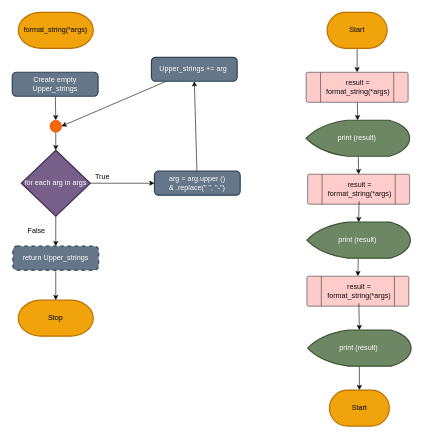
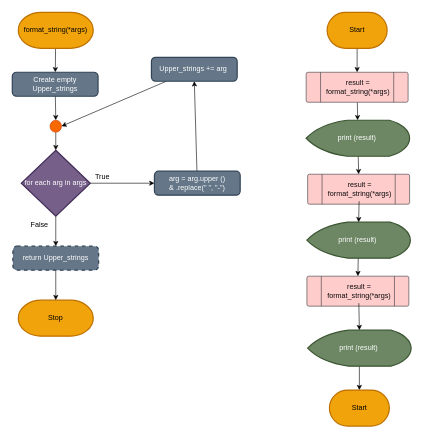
  <mxCell id="0" />
  <mxCell id="1" parent="0" />
+ <mxCell id="2" style="edgeStyle=none;html=1;" parent="1" source="3" target="5" edge="1"><mxGeometry relative="1" as="geometry" /></mxCell>
  <mxCell id="3" value="format_string(*args)" style="strokeWidth=2;html=1;shape=mxgraph.flowchart.terminator;whiteSpace=wrap;fillColor=#f0a30a;fontColor=#000000;strokeColor=#BD7000;" parent="1" vertex="1"><mxGeometry x="30" y="20" width="125" height="60" as="geometry" /></mxCell>
  <mxCell id="4" style="edgeStyle=none;html=1;entryX=0.5;entryY=0;entryDx=0;entryDy=0;entryPerimeter=0;" parent="1" source="5" target="11" edge="1"><mxGeometry relative="1" as="geometry" /></mxCell>
  <mxCell id="5" value="Create empty Upper_strings" style="rounded=1;whiteSpace=wrap;html=1;absoluteArcSize=1;arcSize=14;strokeWidth=2;fillColor=#647687;strokeColor=#314354;fontColor=#ffffff;" parent="1" vertex="1"><mxGeometry x="20" y="120" width="143" height="40" as="geometry" /></mxCell>
  <mxCell id="6" style="edgeStyle=none;html=1;entryX=0;entryY=0.5;entryDx=0;entryDy=0;" parent="1" source="8" target="13" edge="1"><mxGeometry relative="1" as="geometry" /></mxCell>
  <mxCell id="7" style="edgeStyle=none;html=1;" parent="1" source="8" target="15" edge="1"><mxGeometry relative="1" as="geometry" /></mxCell>
  <mxCell id="8" value="for each arg in args" style="strokeWidth=2;html=1;shape=mxgraph.flowchart.decision;whiteSpace=wrap;fillColor=#76608a;fontColor=#ffffff;strokeColor=#432D57;" parent="1" vertex="1"><mxGeometry x="35" y="250" width="115" height="110" as="geometry" /></mxCell>
  <mxCell id="9" value="Stop" style="strokeWidth=2;html=1;shape=mxgraph.flowchart.terminator;whiteSpace=wrap;fillColor=#f0a30a;fontColor=#000000;strokeColor=#BD7000;" parent="1" vertex="1"><mxGeometry x="30" y="500" width="125" height="60" as="geometry" /></mxCell>
  <mxCell id="10" style="edgeStyle=none;html=1;entryX=0.5;entryY=0;entryDx=0;entryDy=0;entryPerimeter=0;" parent="1" source="11" target="8" edge="1"><mxGeometry relative="1" as="geometry" /></mxCell>
  <mxCell id="11" value="" style="verticalLabelPosition=bottom;verticalAlign=top;html=1;shape=mxgraph.flowchart.on-page_reference;fillColor=#fa6800;fontColor=#000000;strokeColor=#C73500;" parent="1" vertex="1"><mxGeometry x="83" y="200" width="19" height="20" as="geometry" /></mxCell>
  <mxCell id="12" style="edgeStyle=none;html=1;entryX=0.5;entryY=1;entryDx=0;entryDy=0;" parent="1" source="13" target="17" edge="1"><mxGeometry relative="1" as="geometry" /></mxCell>
  <mxCell id="13" value="arg = arg.upper ()&lt;br&gt;&amp;amp; .replace(&quot; &quot;, &quot;-&quot;)" style="rounded=1;whiteSpace=wrap;html=1;absoluteArcSize=1;arcSize=14;strokeWidth=2;fillColor=#647687;strokeColor=#314354;fontColor=#ffffff;" parent="1" vertex="1"><mxGeometry x="257" y="285" width="143" height="40" as="geometry" /></mxCell>
  <mxCell id="14" style="edgeStyle=none;html=1;" parent="1" source="15" target="9" edge="1"><mxGeometry relative="1" as="geometry" /></mxCell>
  <mxCell id="15" value="return Upper_strings" style="rounded=1;whiteSpace=wrap;html=1;absoluteArcSize=1;arcSize=14;strokeWidth=2;fillColor=#647687;strokeColor=#314354;fontColor=#ffffff;dashed=1;" parent="1" vertex="1"><mxGeometry x="21" y="410" width="143" height="40" as="geometry" /></mxCell>
  <mxCell id="16" style="edgeStyle=none;html=1;entryX=1;entryY=0.5;entryDx=0;entryDy=0;entryPerimeter=0;" parent="1" source="17" target="11" edge="1"><mxGeometry relative="1" as="geometry" /></mxCell>
  <mxCell id="17" value="Upper_strings += arg&amp;nbsp;" style="rounded=1;whiteSpace=wrap;html=1;absoluteArcSize=1;arcSize=14;strokeWidth=2;fillColor=#647687;strokeColor=#314354;fontColor=#ffffff;" parent="1" vertex="1"><mxGeometry x="252" y="95" width="143" height="40" as="geometry" /></mxCell>
  <mxCell id="18" style="edgeStyle=none;html=1;entryX=0.5;entryY=0;entryDx=0;entryDy=0;" parent="1" source="19" target="26" edge="1"><mxGeometry relative="1" as="geometry" /></mxCell>
  <mxCell id="19" value="Start" style="strokeWidth=2;html=1;shape=mxgraph.flowchart.terminator;whiteSpace=wrap;fillColor=#f0a30a;fontColor=#000000;strokeColor=#BD7000;" parent="1" vertex="1"><mxGeometry x="545" y="20" width="100" height="60" as="geometry" /></mxCell>
  <mxCell id="20" style="edgeStyle=none;html=1;" parent="1" source="26" target="22" edge="1"><mxGeometry relative="1" as="geometry" /></mxCell>
  <mxCell id="21" style="edgeStyle=none;html=1;entryX=0.5;entryY=0;entryDx=0;entryDy=0;" edge="1" parent="1" source="22" target="29"><mxGeometry relative="1" as="geometry" /></mxCell>
  <mxCell id="22" value="print (result)&amp;nbsp;" style="strokeWidth=2;html=1;shape=mxgraph.flowchart.display;whiteSpace=wrap;fillColor=#6d8764;strokeColor=#3A5431;fontColor=#ffffff;" parent="1" vertex="1"><mxGeometry x="510" y="200" width="172.5" height="60" as="geometry" /></mxCell>
  <mxCell id="23" value="True" style="text;html=1;align=center;verticalAlign=middle;resizable=0;points=[];autosize=1;strokeColor=none;fillColor=none;" parent="1" vertex="1"><mxGeometry x="145" y="280" width="50" height="30" as="geometry" /></mxCell>
- <mxCell id="24" value="False" style="text;html=1;align=center;verticalAlign=middle;resizable=0;points=[];autosize=1;strokeColor=none;fillColor=none;" parent="1" vertex="1"><mxGeometry x="35" y="370" width="50" height="30" as="geometry" /></mxCell>
+ <mxCell id="24" value="False" style="text;html=1;align=center;verticalAlign=middle;resizable=0;points=[];autosize=1;strokeColor=none;fillColor=none;" parent="1" vertex="1"><mxGeometry x="40" y="360" width="50" height="30" as="geometry" /></mxCell>
  <mxCell id="25" value="" style="group" parent="1" vertex="1" connectable="0"><mxGeometry x="510" y="120" width="170" height="50" as="geometry" /></mxCell>
  <mxCell id="26" value="" style="verticalLabelPosition=bottom;verticalAlign=top;html=1;shape=process;whiteSpace=wrap;rounded=1;size=0.14;arcSize=6;fillColor=#ffcccc;strokeColor=#36393d;" parent="25" vertex="1"><mxGeometry width="170" height="50" as="geometry" /></mxCell>
  <mxCell id="27" value="&lt;font color=&quot;#0a0a0a&quot;&gt;result =&lt;br&gt;format_string(*args)&lt;/font&gt;" style="text;html=1;align=center;verticalAlign=middle;resizable=0;points=[];autosize=1;strokeColor=none;fillColor=none;" parent="25" vertex="1"><mxGeometry x="21.25" y="5" width="130" height="40" as="geometry" /></mxCell>
  <mxCell id="28" value="" style="group" vertex="1" connectable="0" parent="1"><mxGeometry x="512.5" y="290" width="170" height="50" as="geometry" /></mxCell>
  <mxCell id="29" value="" style="verticalLabelPosition=bottom;verticalAlign=top;html=1;shape=process;whiteSpace=wrap;rounded=1;size=0.14;arcSize=6;fillColor=#ffcccc;strokeColor=#36393d;" vertex="1" parent="28"><mxGeometry width="170" height="50" as="geometry" /></mxCell>
  <mxCell id="30" value="&lt;font color=&quot;#0a0a0a&quot;&gt;result =&lt;br&gt;format_string(*args)&lt;/font&gt;" style="text;html=1;align=center;verticalAlign=middle;resizable=0;points=[];autosize=1;strokeColor=none;fillColor=none;" vertex="1" parent="28"><mxGeometry x="21.25" y="5" width="130" height="40" as="geometry" /></mxCell>
  <mxCell id="31" style="edgeStyle=none;html=1;entryX=0.5;entryY=0;entryDx=0;entryDy=0;" edge="1" parent="1" source="32" target="34"><mxGeometry relative="1" as="geometry" /></mxCell>
  <mxCell id="32" value="print (result)&amp;nbsp;" style="strokeWidth=2;html=1;shape=mxgraph.flowchart.display;whiteSpace=wrap;fillColor=#6d8764;strokeColor=#3A5431;fontColor=#ffffff;" vertex="1" parent="1"><mxGeometry x="511.25" y="370" width="172.5" height="60" as="geometry" /></mxCell>
  <mxCell id="33" value="" style="group" vertex="1" connectable="0" parent="1"><mxGeometry x="511.25" y="460" width="170" height="50" as="geometry" /></mxCell>
  <mxCell id="34" value="" style="verticalLabelPosition=bottom;verticalAlign=top;html=1;shape=process;whiteSpace=wrap;rounded=1;size=0.14;arcSize=6;fillColor=#ffcccc;strokeColor=#36393d;" vertex="1" parent="33"><mxGeometry width="170" height="50" as="geometry" /></mxCell>
  <mxCell id="35" value="&lt;font color=&quot;#0a0a0a&quot;&gt;result =&lt;br&gt;format_string(*args)&lt;/font&gt;" style="text;html=1;align=center;verticalAlign=middle;resizable=0;points=[];autosize=1;strokeColor=none;fillColor=none;" vertex="1" parent="33"><mxGeometry x="21.25" y="5" width="130" height="40" as="geometry" /></mxCell>
  <mxCell id="36" style="edgeStyle=none;html=1;" edge="1" parent="1" source="37" target="38"><mxGeometry relative="1" as="geometry" /></mxCell>
  <mxCell id="37" value="print (result)&amp;nbsp;" style="strokeWidth=2;html=1;shape=mxgraph.flowchart.display;whiteSpace=wrap;fillColor=#6d8764;strokeColor=#3A5431;fontColor=#ffffff;" vertex="1" parent="1"><mxGeometry x="512.5" y="550" width="172.5" height="60" as="geometry" /></mxCell>
  <mxCell id="38" value="Start" style="strokeWidth=2;html=1;shape=mxgraph.flowchart.terminator;whiteSpace=wrap;fillColor=#f0a30a;fontColor=#000000;strokeColor=#BD7000;" vertex="1" parent="1"><mxGeometry x="548.75" y="650" width="100" height="60" as="geometry" /></mxCell>
  <mxCell id="39" style="edgeStyle=none;html=1;entryX=0.5;entryY=0;entryDx=0;entryDy=0;entryPerimeter=0;" edge="1" parent="1" source="30" target="32"><mxGeometry relative="1" as="geometry" /></mxCell>
  <mxCell id="40" style="edgeStyle=none;html=1;entryX=0.5;entryY=0;entryDx=0;entryDy=0;entryPerimeter=0;" edge="1" parent="1" source="35" target="37"><mxGeometry relative="1" as="geometry" /></mxCell>
